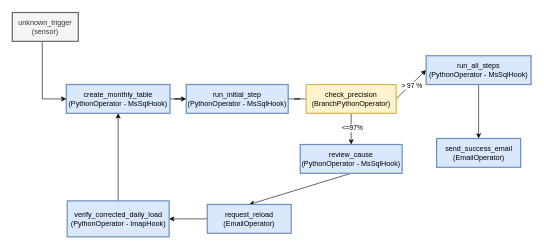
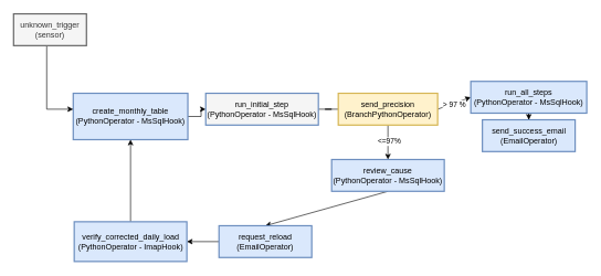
  <mxCell id="0" />
  <mxCell id="1" parent="0" />
  <mxCell id="2" style="edgeStyle=orthogonalEdgeStyle;rounded=0;orthogonalLoop=1;jettySize=auto;html=1;entryX=0;entryY=0.5;entryDx=0;entryDy=0;" parent="1" source="3" target="5" edge="1"><mxGeometry relative="1" as="geometry" /></mxCell>
- <mxCell id="3" value="create_monthly_table&#10;(PythonOperator - MsSqlHook)" style="whiteSpace=wrap;strokeWidth=2;fontStyle=0;fillColor=#dae8fc;strokeColor=#6c8ebf;" parent="1" vertex="1"><mxGeometry x="110" y="140" width="173" height="48" as="geometry" /></mxCell>
+ <mxCell id="3" value="create_monthly_table&#10;(PythonOperator - MsSqlHook)" style="whiteSpace=wrap;strokeWidth=2;fontStyle=0;fillColor=#dae8fc;strokeColor=#6c8ebf;" parent="1" vertex="1"><mxGeometry x="110" y="140" width="173" height="70" as="geometry" /></mxCell>
  <mxCell id="4" style="edgeStyle=orthogonalEdgeStyle;rounded=0;orthogonalLoop=1;jettySize=auto;html=1;entryX=0;entryY=0.5;entryDx=0;entryDy=0;endArrow=none;" parent="1" source="5" target="10" edge="1"><mxGeometry relative="1" as="geometry" /></mxCell>
- <mxCell id="5" value="run_initial_step&#10;(PythonOperator - MsSqlHook)" style="whiteSpace=wrap;strokeWidth=2;fillColor=#dae8fc;strokeColor=#6c8ebf;" parent="1" vertex="1"><mxGeometry y="140" width="170" height="48" as="geometry" x="310" /></mxCell>
+ <mxCell id="5" value="run_initial_step&#10;(PythonOperator - MsSqlHook)" style="whiteSpace=wrap;strokeWidth=2;fillColor=#f5f5f5;strokeColor=#6c8ebf;" parent="1" vertex="1"><mxGeometry y="140" width="170" height="48" as="geometry" x="310" /></mxCell>
  <mxCell id="6" style="rounded=0;orthogonalLoop=1;jettySize=auto;html=1;entryX=0;entryY=0.5;entryDx=0;entryDy=0;exitX=1;exitY=0.5;exitDx=0;exitDy=0;" parent="1" source="10" target="12" edge="1"><mxGeometry relative="1" as="geometry" /></mxCell>
  <mxCell id="7" value="&amp;gt; 97 %" style="edgeLabel;html=1;align=center;verticalAlign=middle;resizable=0;points=[];" parent="6" vertex="1" connectable="0"><mxGeometry x="-0.02" y="-1" relative="1" as="geometry"><mxPoint as="offset" /></mxGeometry></mxCell>
  <mxCell id="8" style="rounded=0;orthogonalLoop=1;jettySize=auto;html=1;exitX=0.5;exitY=1;exitDx=0;exitDy=0;entryX=0.5;entryY=0;entryDx=0;entryDy=0;" parent="1" source="10" target="16" edge="1"><mxGeometry relative="1" as="geometry" /></mxCell>
  <mxCell id="9" value="&amp;lt;=97%" style="edgeLabel;html=1;align=center;verticalAlign=middle;resizable=0;points=[];" parent="8" vertex="1" connectable="0"><mxGeometry x="-0.07" relative="1" as="geometry"><mxPoint x="1" as="offset" /></mxGeometry></mxCell>
- <mxCell id="10" value="check_precision&#10;(BranchPythonOperator)" style="whiteSpace=wrap;strokeWidth=2;fillColor=#fff2cc;strokeColor=#d6b656;" parent="1" vertex="1"><mxGeometry x="510" y="140" width="150" height="48" as="geometry" /></mxCell>
+ <mxCell id="10" value="send_precision&#10;(BranchPythonOperator)" style="whiteSpace=wrap;strokeWidth=2;fillColor=#fff2cc;strokeColor=#d6b656;" parent="1" vertex="1"><mxGeometry x="510" y="140" width="150" height="48" as="geometry" /></mxCell>
  <mxCell id="11" value="" style="edgeStyle=orthogonalEdgeStyle;rounded=0;orthogonalLoop=1;jettySize=auto;html=1;" parent="1" source="12" target="17" edge="1"><mxGeometry relative="1" as="geometry" /></mxCell>
- <mxCell id="12" value="run_all_steps&#10;(PythonOperator - MsSqlHook)" style="whiteSpace=wrap;strokeWidth=2;fillColor=#dae8fc;strokeColor=#6c8ebf;" parent="1" vertex="1"><mxGeometry x="710" y="92" width="175" height="48" as="geometry" /></mxCell>
+ <mxCell id="12" value="run_all_steps&#10;(PythonOperator - MsSqlHook)" style="whiteSpace=wrap;strokeWidth=2;fillColor=#dae8fc;strokeColor=#6c8ebf;" parent="1" vertex="1"><mxGeometry x="710" y="122" width="175" height="48" as="geometry" /></mxCell>
  <mxCell id="13" style="edgeStyle=orthogonalEdgeStyle;rounded=0;orthogonalLoop=1;jettySize=auto;html=1;" parent="1" source="14" target="3" edge="1"><mxGeometry relative="1" as="geometry"><Array as="points"><mxPoint x="70" y="164" /></Array></mxGeometry></mxCell>
  <mxCell id="14" value="unknown_trigger&#10;(sensor)" style="whiteSpace=wrap;strokeWidth=2;fillColor=#f5f5f5;fontColor=#333333;strokeColor=#666666;" parent="1" vertex="1"><mxGeometry x="20" y="20" width="110" height="48" as="geometry" /></mxCell>
  <mxCell id="15" style="rounded=0;orthogonalLoop=1;jettySize=auto;html=1;exitX=0.5;exitY=1;exitDx=0;exitDy=0;entryX=0.5;entryY=0;entryDx=0;entryDy=0;" parent="1" source="16" target="19" edge="1"><mxGeometry relative="1" as="geometry" /></mxCell>
  <mxCell id="16" value="review_cause&#10;(PythonOperator - MsSqlHook)" style="whiteSpace=wrap;strokeWidth=2;fillColor=#dae8fc;strokeColor=#6c8ebf;" parent="1" vertex="1"><mxGeometry x="500" y="240" width="170" height="48" as="geometry" /></mxCell>
- <mxCell id="17" value="send_success_email&#10;(EmailOperator)" style="whiteSpace=wrap;strokeWidth=2;fillColor=#dae8fc;strokeColor=#6c8ebf;" parent="1" vertex="1"><mxGeometry x="727.5" y="230" width="140" height="48" as="geometry" /></mxCell>
+ <mxCell id="17" value="send_success_email&#10;(EmailOperator)" style="whiteSpace=wrap;strokeWidth=2;fillColor=#dae8fc;strokeColor=#6c8ebf;" parent="1" vertex="1"><mxGeometry x="727.5" y="180" width="140" height="48" as="geometry" /></mxCell>
  <mxCell id="18" value="" style="edgeStyle=orthogonalEdgeStyle;rounded=0;orthogonalLoop=1;jettySize=auto;html=1;exitX=0;exitY=0.5;exitDx=0;exitDy=0;" parent="1" source="19" target="21" edge="1"><mxGeometry relative="1" as="geometry" /></mxCell>
- <mxCell id="19" value="request_reload&#10;(EmailOperator)" style="whiteSpace=wrap;strokeWidth=2;fillColor=#dae8fc;strokeColor=#6c8ebf;" parent="1" vertex="1"><mxGeometry x="345" y="340" width="140" height="48" as="geometry" /></mxCell>
+ <mxCell id="19" value="request_reload&#10;(EmailOperator)" style="whiteSpace=wrap;strokeWidth=2;fillColor=#dae8fc;strokeColor=#6c8ebf;" parent="1" vertex="1"><mxGeometry x="330" y="340" width="140" height="48" as="geometry" /></mxCell>
  <mxCell id="20" style="edgeStyle=orthogonalEdgeStyle;rounded=0;orthogonalLoop=1;jettySize=auto;html=1;" parent="1" source="21" target="3" edge="1"><mxGeometry relative="1" as="geometry" /></mxCell>
  <mxCell id="21" value="&lt;div&gt;verify_corrected_daily_load&lt;/div&gt;(PythonOperator -&amp;nbsp;&lt;span style=&quot;background-color: initial;&quot;&gt;ImapHook)&lt;/span&gt;" style="whiteSpace=wrap;html=1;fillColor=#dae8fc;strokeColor=#6c8ebf;strokeWidth=2;" parent="1" vertex="1"><mxGeometry x="111.5" y="334" width="170" height="60" as="geometry" /></mxCell>
